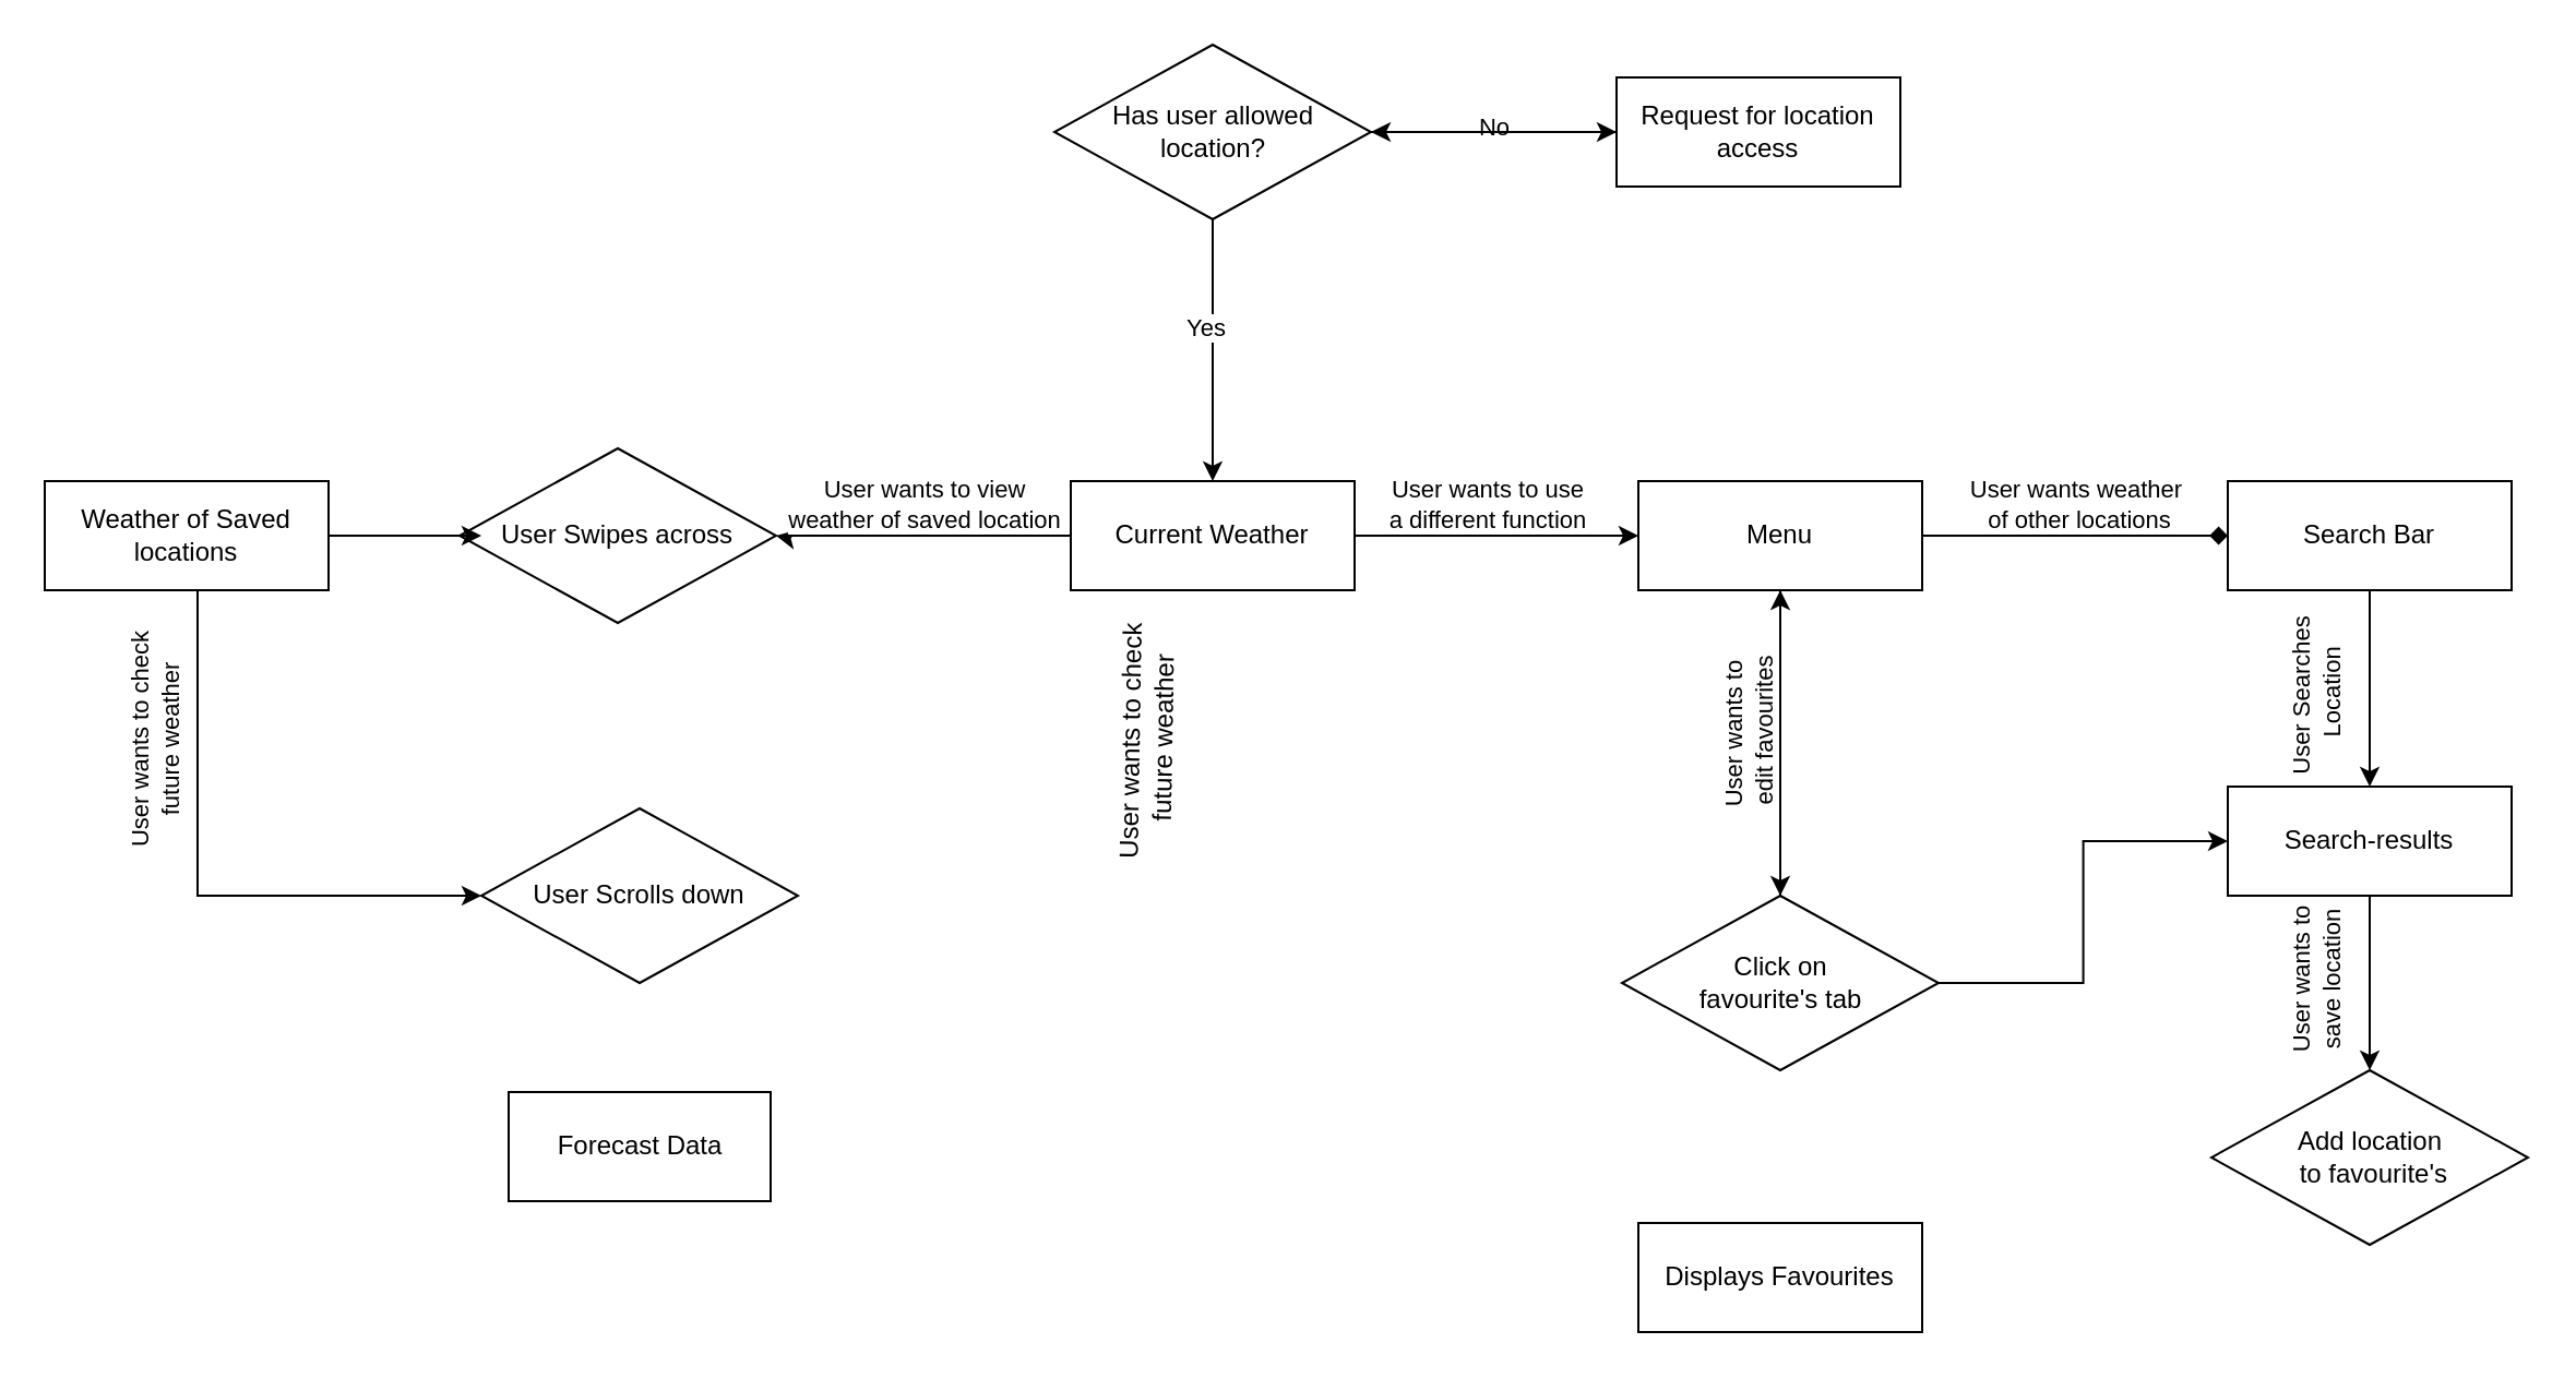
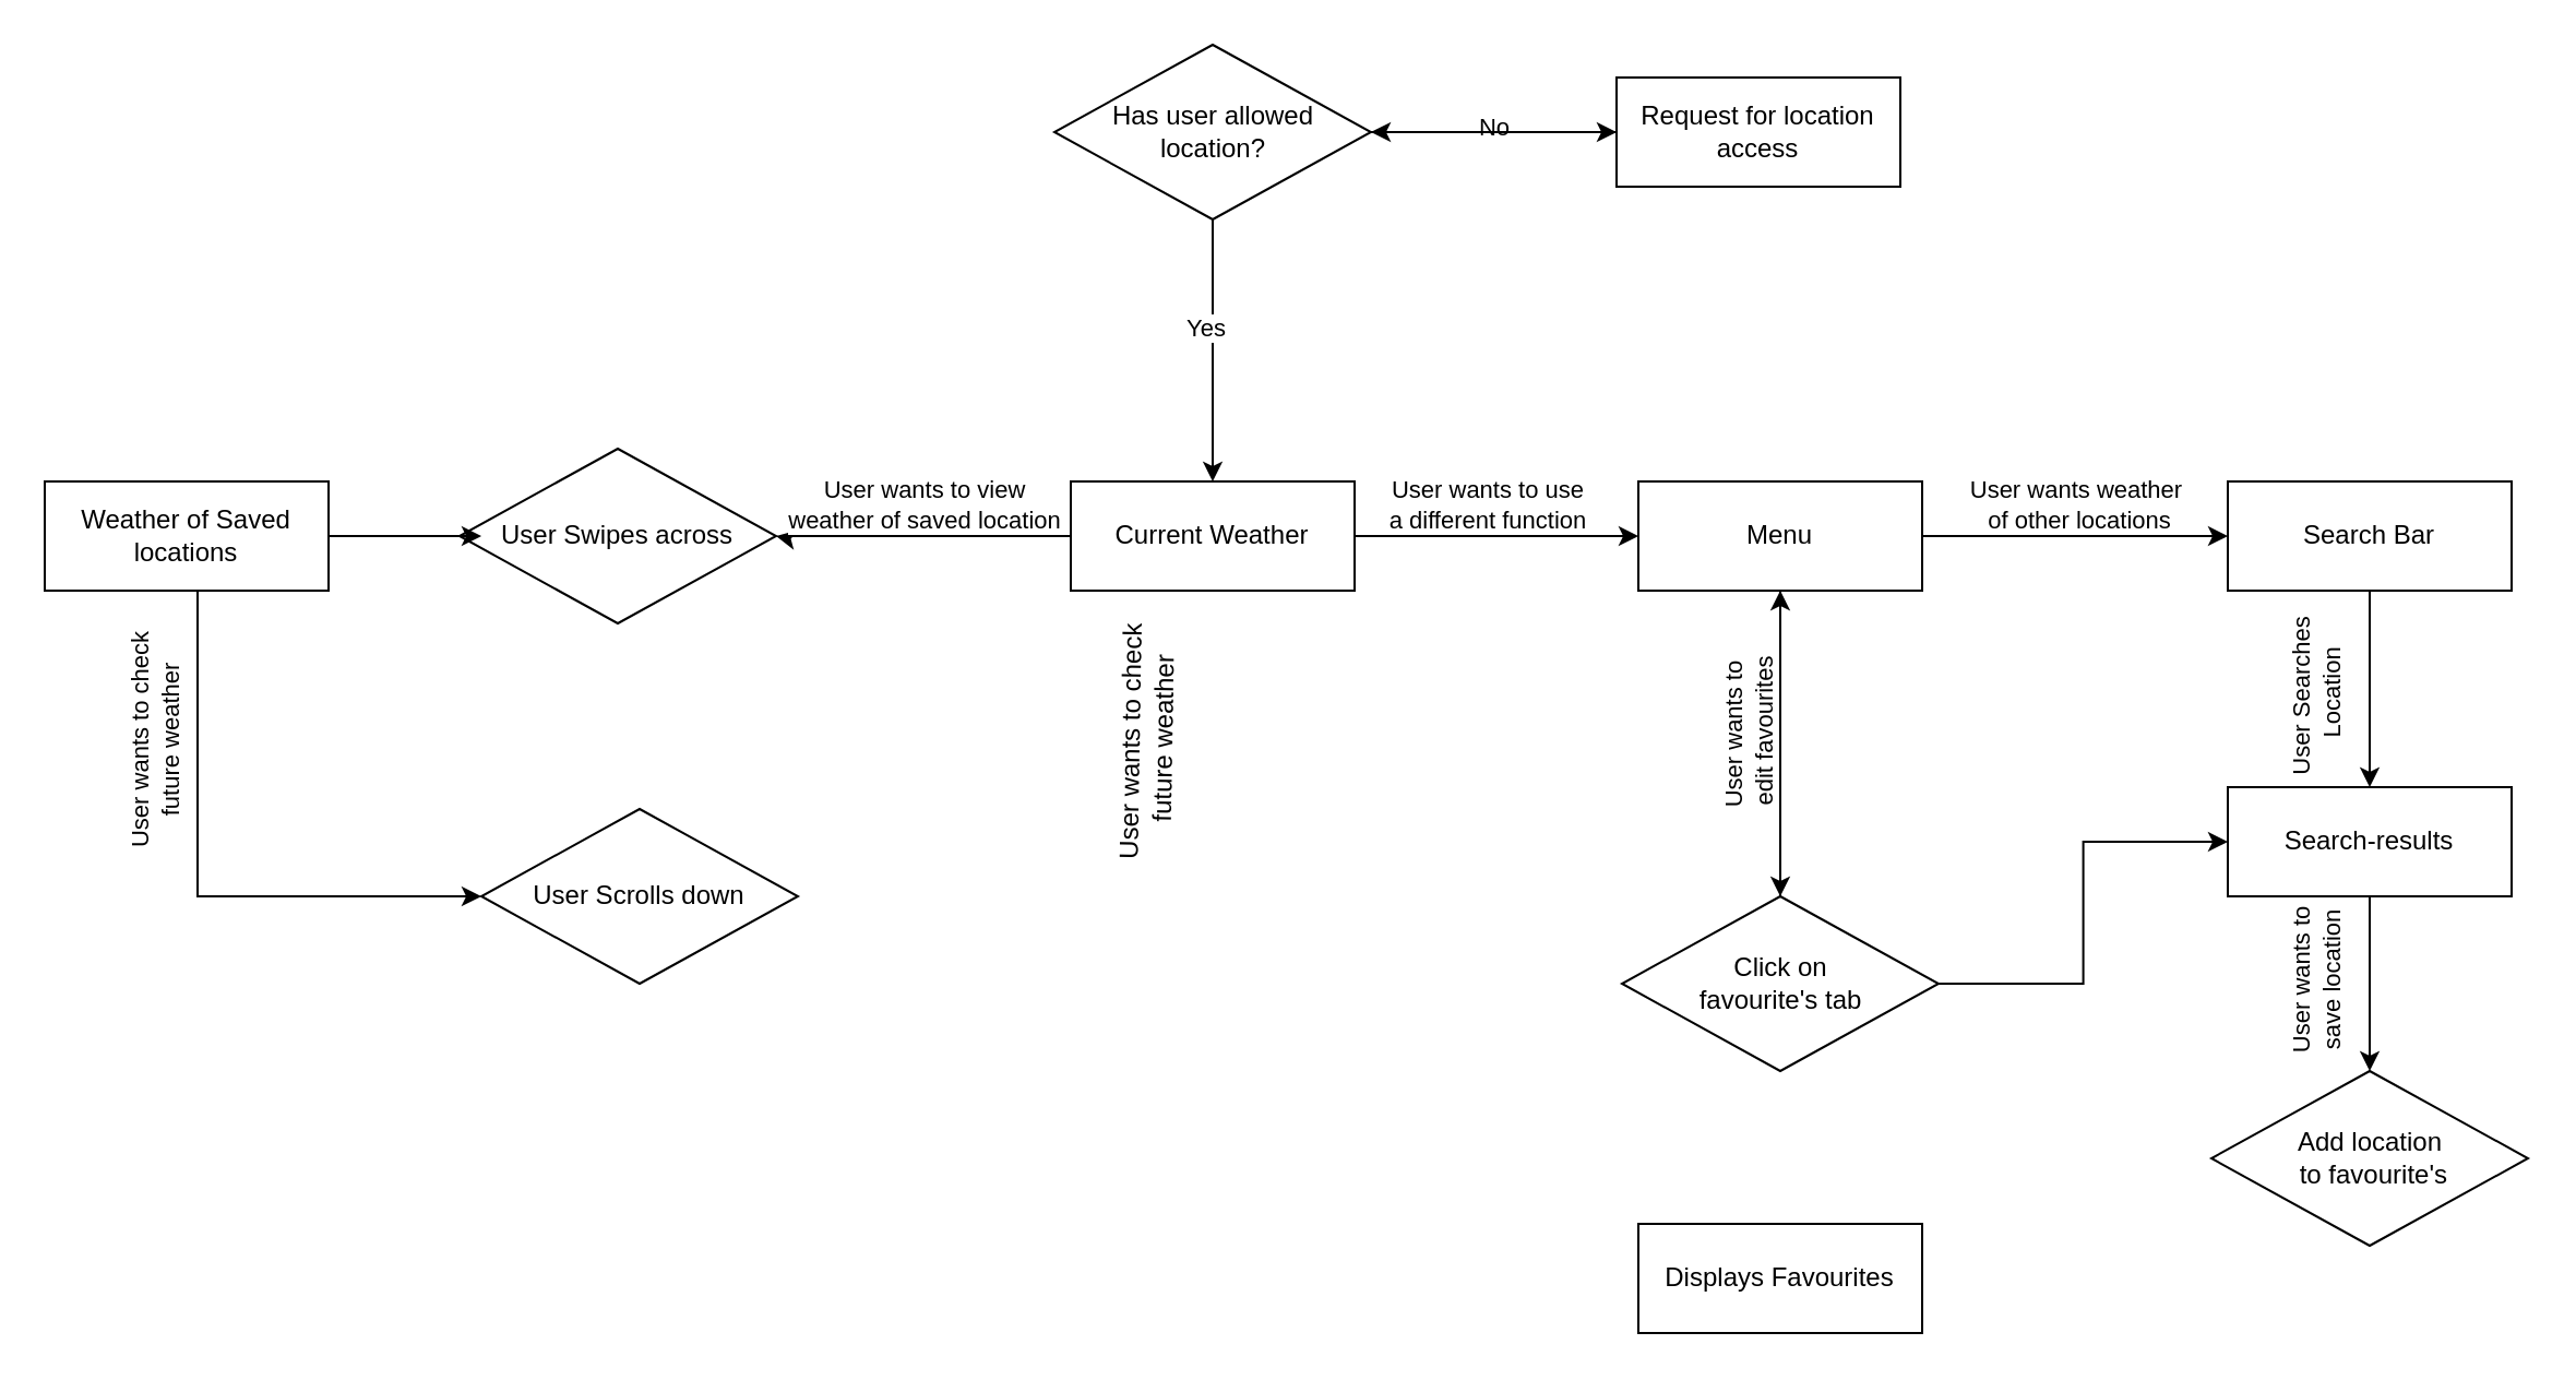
  <mxCell id="0" style=";html=1;" />
  <mxCell id="1" style=";html=1;" parent="0" />
  <mxCell id="2" style="edgeStyle=orthogonalEdgeStyle;rounded=0;orthogonalLoop=1;jettySize=auto;html=1;entryX=0;entryY=0.5;entryDx=0;entryDy=0;" edge="1" parent="1" source="6" target="11"><mxGeometry relative="1" as="geometry"><mxPoint x="725" y="245" as="targetPoint" /></mxGeometry></mxCell>
  <mxCell id="3" value="User wants to use &lt;br&gt;a different function" style="edgeLabel;html=1;align=center;verticalAlign=middle;resizable=0;points=[];" vertex="1" connectable="0" parent="2"><mxGeometry x="-0.015" y="-3" relative="1" as="geometry"><mxPoint x="-4" y="-18" as="offset" /></mxGeometry></mxCell>
  <mxCell id="4" style="edgeStyle=orthogonalEdgeStyle;rounded=0;orthogonalLoop=1;jettySize=auto;html=1;entryX=1;entryY=0.5;entryDx=0;entryDy=0;" edge="1" parent="1" source="6" target="34"><mxGeometry relative="1" as="geometry"><mxPoint x="290" y="245" as="targetPoint" /><Array as="points"><mxPoint x="360" y="245" /><mxPoint x="360" y="246" /></Array></mxGeometry></mxCell>
  <mxCell id="5" value="User wants to view &lt;br&gt;weather of saved location" style="edgeLabel;html=1;align=center;verticalAlign=middle;resizable=0;points=[];" vertex="1" connectable="0" parent="4"><mxGeometry x="0.121" y="-3" relative="1" as="geometry"><mxPoint x="8" y="-12" as="offset" /></mxGeometry></mxCell>
  <mxCell id="6" value="Current Weather" style="html=1;whiteSpace=wrap;" vertex="1" parent="1"><mxGeometry x="490" y="220" width="130" height="50" as="geometry" /></mxCell>
- <mxCell id="7" style="edgeStyle=orthogonalEdgeStyle;rounded=0;orthogonalLoop=1;jettySize=auto;html=1;entryX=0;entryY=0.5;entryDx=0;entryDy=0;endArrow=diamond;" edge="1" parent="1" source="11" target="14"><mxGeometry relative="1" as="geometry"><mxPoint x="913" y="245" as="targetPoint" /></mxGeometry></mxCell>
+ <mxCell id="7" style="edgeStyle=orthogonalEdgeStyle;rounded=0;orthogonalLoop=1;jettySize=auto;html=1;entryX=0;entryY=0.5;entryDx=0;entryDy=0;" edge="1" parent="1" source="11" target="14"><mxGeometry relative="1" as="geometry"><mxPoint x="913" y="245" as="targetPoint" /></mxGeometry></mxCell>
  <mxCell id="8" value="User wants weather&amp;nbsp;&lt;br&gt;of other locations" style="edgeLabel;html=1;align=center;verticalAlign=middle;resizable=0;points=[];" vertex="1" connectable="0" parent="7"><mxGeometry x="0.011" y="-3" relative="1" as="geometry"><mxPoint y="-18" as="offset" /></mxGeometry></mxCell>
  <mxCell id="9" style="edgeStyle=orthogonalEdgeStyle;rounded=0;orthogonalLoop=1;jettySize=auto;html=1;entryX=0.5;entryY=0;entryDx=0;entryDy=0;" edge="1" parent="1" source="11" target="29"><mxGeometry relative="1" as="geometry"><mxPoint x="827" y="410" as="targetPoint" /></mxGeometry></mxCell>
  <mxCell id="10" value="User wants to&amp;nbsp;&lt;br&gt;edit favourites" style="edgeLabel;html=1;align=center;verticalAlign=middle;resizable=0;points=[];rotation=-90;" vertex="1" connectable="0" parent="9"><mxGeometry x="-0.138" y="4" relative="1" as="geometry"><mxPoint x="-19" y="6" as="offset" /></mxGeometry></mxCell>
  <mxCell id="11" value="Menu" style="html=1;whiteSpace=wrap;" vertex="1" parent="1"><mxGeometry x="750" y="220" width="130" height="50" as="geometry" /></mxCell>
  <mxCell id="12" style="edgeStyle=orthogonalEdgeStyle;rounded=0;orthogonalLoop=1;jettySize=auto;html=1;entryX=0.5;entryY=0;entryDx=0;entryDy=0;" edge="1" parent="1" source="14" target="17"><mxGeometry relative="1" as="geometry" /></mxCell>
  <mxCell id="13" value="User Searches&lt;br&gt;&amp;nbsp;Location" style="edgeLabel;html=1;align=center;verticalAlign=middle;resizable=0;points=[];rotation=-90;" vertex="1" connectable="0" parent="12"><mxGeometry x="-0.047" y="-2" relative="1" as="geometry"><mxPoint x="-23" y="7" as="offset" /></mxGeometry></mxCell>
  <mxCell id="14" value="Search Bar" style="html=1;whiteSpace=wrap;" vertex="1" parent="1"><mxGeometry x="1020" y="220" width="130" height="50" as="geometry" /></mxCell>
  <mxCell id="15" style="edgeStyle=orthogonalEdgeStyle;rounded=0;orthogonalLoop=1;jettySize=auto;html=1;entryX=0.5;entryY=0;entryDx=0;entryDy=0;" edge="1" parent="1" source="17"><mxGeometry relative="1" as="geometry"><mxPoint x="1085" y="490" as="targetPoint" /></mxGeometry></mxCell>
  <mxCell id="16" value="User wants to &lt;br&gt;save location" style="edgeLabel;html=1;align=center;verticalAlign=middle;resizable=0;points=[];rotation=-90;" vertex="1" connectable="0" parent="15"><mxGeometry x="0.098" relative="1" as="geometry"><mxPoint x="-25" y="-4" as="offset" /></mxGeometry></mxCell>
  <mxCell id="17" value="Search-results" style="html=1;whiteSpace=wrap;" vertex="1" parent="1"><mxGeometry x="1020" y="360" width="130" height="50" as="geometry" /></mxCell>
  <mxCell id="18" value="User wants to check&lt;br&gt;&amp;nbsp;future weather" style="text;html=1;align=center;verticalAlign=middle;resizable=0;points=[];autosize=1;strokeColor=none;fillColor=none;rotation=-89;" vertex="1" parent="1"><mxGeometry x="460" y="320" width="130" height="40" as="geometry" /></mxCell>
  <mxCell id="19" style="edgeStyle=orthogonalEdgeStyle;rounded=0;orthogonalLoop=1;jettySize=auto;html=1;" edge="1" parent="1" source="23"><mxGeometry relative="1" as="geometry"><mxPoint x="740" y="60" as="targetPoint" /></mxGeometry></mxCell>
  <mxCell id="20" value="No" style="edgeLabel;html=1;align=center;verticalAlign=middle;resizable=0;points=[];" vertex="1" connectable="0" parent="19"><mxGeometry x="-0.008" y="2" relative="1" as="geometry"><mxPoint x="-2" y="-2" as="offset" /></mxGeometry></mxCell>
  <mxCell id="21" style="edgeStyle=orthogonalEdgeStyle;rounded=0;orthogonalLoop=1;jettySize=auto;html=1;" edge="1" parent="1" source="23" target="6"><mxGeometry relative="1" as="geometry" /></mxCell>
  <mxCell id="22" value="Yes" style="edgeLabel;html=1;align=center;verticalAlign=middle;resizable=0;points=[];" vertex="1" connectable="0" parent="21"><mxGeometry x="-0.189" y="-4" relative="1" as="geometry"><mxPoint as="offset" /></mxGeometry></mxCell>
  <mxCell id="23" value="Has user allowed location?" style="rhombus;whiteSpace=wrap;html=1;" vertex="1" parent="1"><mxGeometry x="482.5" y="20" width="145" height="80" as="geometry" /></mxCell>
  <mxCell id="24" style="edgeStyle=orthogonalEdgeStyle;rounded=0;orthogonalLoop=1;jettySize=auto;html=1;entryX=1;entryY=0.5;entryDx=0;entryDy=0;" edge="1" parent="1" source="25" target="23"><mxGeometry relative="1" as="geometry" /></mxCell>
  <mxCell id="25" value="Request for location access" style="html=1;whiteSpace=wrap;" vertex="1" parent="1"><mxGeometry x="740" y="35" width="130" height="50" as="geometry" /></mxCell>
  <mxCell id="26" value="Add location&lt;br&gt;&amp;nbsp;to favourite's" style="rhombus;whiteSpace=wrap;html=1;" vertex="1" parent="1"><mxGeometry x="1012.5" y="490" width="145" height="80" as="geometry" /></mxCell>
  <mxCell id="27" style="edgeStyle=orthogonalEdgeStyle;rounded=0;orthogonalLoop=1;jettySize=auto;html=1;" edge="1" parent="1" source="29" target="17"><mxGeometry relative="1" as="geometry" /></mxCell>
  <mxCell id="28" style="edgeStyle=orthogonalEdgeStyle;rounded=0;orthogonalLoop=1;jettySize=auto;html=1;entryX=0.5;entryY=1;entryDx=0;entryDy=0;" edge="1" parent="1" source="29" target="11"><mxGeometry relative="1" as="geometry" /></mxCell>
  <mxCell id="29" value="Click on &lt;br&gt;favourite's tab" style="rhombus;whiteSpace=wrap;html=1;" vertex="1" parent="1"><mxGeometry x="742.5" y="410" width="145" height="80" as="geometry" /></mxCell>
  <mxCell id="30" value="Displays Favourites" style="html=1;whiteSpace=wrap;" vertex="1" parent="1"><mxGeometry x="750" y="560" width="130" height="50" as="geometry" /></mxCell>
  <mxCell id="31" style="edgeStyle=orthogonalEdgeStyle;rounded=0;orthogonalLoop=1;jettySize=auto;html=1;entryX=0;entryY=0.5;entryDx=0;entryDy=0;" edge="1" parent="1" source="33" target="37"><mxGeometry relative="1" as="geometry"><Array as="points"><mxPoint x="90" y="410" /></Array></mxGeometry></mxCell>
  <mxCell id="32" value="User wants to check &lt;br&gt;future weather" style="edgeLabel;html=1;align=center;verticalAlign=middle;resizable=0;points=[];rotation=-90;" vertex="1" connectable="0" parent="31"><mxGeometry x="-0.427" relative="1" as="geometry"><mxPoint x="-20" y="-7" as="offset" /></mxGeometry></mxCell>
  <mxCell id="33" value="Weather of Saved locations" style="html=1;whiteSpace=wrap;" vertex="1" parent="1"><mxGeometry x="20" y="220" width="130" height="50" as="geometry" /></mxCell>
  <mxCell id="34" value="User Swipes across" style="rhombus;whiteSpace=wrap;html=1;" vertex="1" parent="1"><mxGeometry x="210" y="205" width="145" height="80" as="geometry" /></mxCell>
  <mxCell id="35" style="edgeStyle=orthogonalEdgeStyle;rounded=0;orthogonalLoop=1;jettySize=auto;html=1;exitX=1;exitY=0.5;exitDx=0;exitDy=0;entryX=0.069;entryY=0.5;entryDx=0;entryDy=0;entryPerimeter=0;" edge="1" parent="1" source="33" target="34"><mxGeometry relative="1" as="geometry" /></mxCell>
- <mxCell id="36" value="Forecast Data" style="html=1;whiteSpace=wrap;" vertex="1" parent="1"><mxGeometry x="232.5" y="500" width="120" height="50" as="geometry" /></mxCell>
  <mxCell id="37" value="User Scrolls down" style="rhombus;whiteSpace=wrap;html=1;" vertex="1" parent="1"><mxGeometry x="220" y="370" width="145" height="80" as="geometry" /></mxCell>
